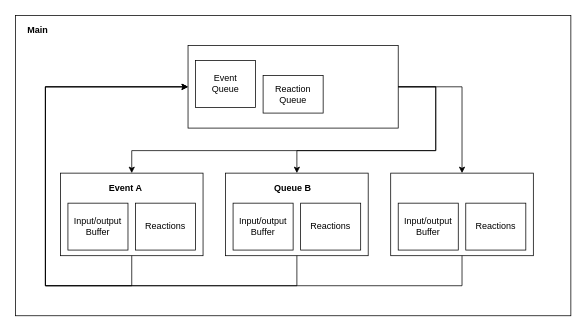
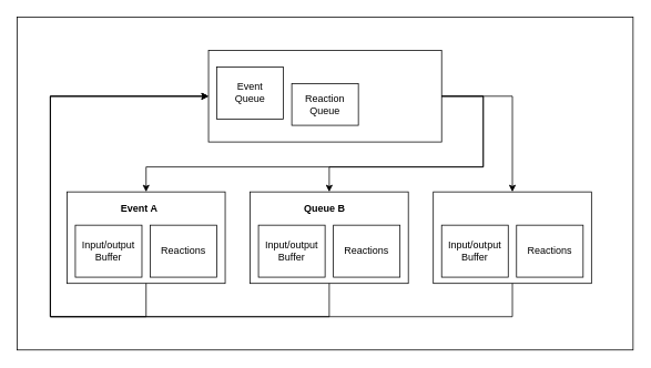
  <mxCell id="0" />
  <mxCell id="1" parent="0" />
  <mxCell id="2" value="" style="rounded=0;whiteSpace=wrap;html=1;fillColor=none;" vertex="1" parent="1"><mxGeometry x="20" y="20" width="740" height="400" as="geometry" /></mxCell>
  <mxCell id="3" value="" style="group" vertex="1" connectable="0" parent="1"><mxGeometry x="250" y="60" width="280" height="110" as="geometry" /></mxCell>
  <mxCell id="4" value="" style="group" vertex="1" connectable="0" parent="3"><mxGeometry width="280" height="110" as="geometry" /></mxCell>
  <mxCell id="5" value="" style="rounded=0;whiteSpace=wrap;html=1;fillColor=none;" vertex="1" parent="4"><mxGeometry width="280" height="110" as="geometry" /></mxCell>
  <mxCell id="6" value="Event&lt;br&gt;Queue" style="rounded=0;whiteSpace=wrap;html=1;fillColor=none;" vertex="1" parent="4"><mxGeometry x="10" y="20" width="80" height="62.5" as="geometry" /></mxCell>
  <mxCell id="7" value="Reaction&lt;br&gt;Queue" style="rounded=0;whiteSpace=wrap;html=1;fillColor=none;" vertex="1" parent="4"><mxGeometry x="100" y="40" width="80" height="50" as="geometry" /></mxCell>
  <mxCell id="8" value="" style="group" vertex="1" connectable="0" parent="1"><mxGeometry x="80" y="230" width="190" height="110" as="geometry" /></mxCell>
  <mxCell id="9" value="" style="group" vertex="1" connectable="0" parent="8"><mxGeometry width="190" height="110" as="geometry" /></mxCell>
  <mxCell id="10" value="" style="group" vertex="1" connectable="0" parent="9"><mxGeometry width="190" height="110" as="geometry" /></mxCell>
  <mxCell id="11" value="" style="rounded=0;whiteSpace=wrap;html=1;fillColor=none;" vertex="1" parent="10"><mxGeometry width="190" height="110" as="geometry" /></mxCell>
  <mxCell id="12" value="&lt;b&gt;Event A&lt;/b&gt;" style="text;html=1;strokeColor=none;fillColor=none;align=left;verticalAlign=middle;whiteSpace=wrap;rounded=0;" vertex="1" parent="10"><mxGeometry x="62.5" y="10" width="65" height="20" as="geometry" /></mxCell>
  <mxCell id="13" value="Input/output&lt;br&gt;Buffer" style="rounded=0;whiteSpace=wrap;html=1;fillColor=none;" vertex="1" parent="10"><mxGeometry x="10" y="40" width="80" height="62.5" as="geometry" /></mxCell>
  <mxCell id="14" value="Reactions" style="rounded=0;whiteSpace=wrap;html=1;fillColor=none;" vertex="1" parent="10"><mxGeometry x="100" y="40" width="80" height="62.5" as="geometry" /></mxCell>
  <mxCell id="15" value="" style="group" vertex="1" connectable="0" parent="1"><mxGeometry x="300" y="230" width="190" height="110" as="geometry" /></mxCell>
  <mxCell id="16" value="" style="group" vertex="1" connectable="0" parent="15"><mxGeometry width="190" height="110" as="geometry" /></mxCell>
  <mxCell id="17" value="" style="group" vertex="1" connectable="0" parent="16"><mxGeometry width="190" height="110" as="geometry" /></mxCell>
  <mxCell id="18" value="" style="rounded=0;whiteSpace=wrap;html=1;fillColor=none;" vertex="1" parent="17"><mxGeometry width="190" height="110" as="geometry" /></mxCell>
  <mxCell id="19" value="&lt;b&gt;Queue B&lt;/b&gt;" style="text;html=1;strokeColor=none;fillColor=none;align=left;verticalAlign=middle;whiteSpace=wrap;rounded=0;" vertex="1" parent="17"><mxGeometry x="62.5" y="10" width="65" height="20" as="geometry" /></mxCell>
  <mxCell id="20" value="Input/output&lt;br&gt;Buffer" style="rounded=0;whiteSpace=wrap;html=1;fillColor=none;" vertex="1" parent="17"><mxGeometry x="10" y="40" width="80" height="62.5" as="geometry" /></mxCell>
  <mxCell id="21" value="Reactions" style="rounded=0;whiteSpace=wrap;html=1;fillColor=none;" vertex="1" parent="17"><mxGeometry x="100" y="40" width="80" height="62.5" as="geometry" /></mxCell>
  <mxCell id="22" value="" style="group" vertex="1" connectable="0" parent="1"><mxGeometry x="520" y="230" width="190" height="110" as="geometry" /></mxCell>
  <mxCell id="23" value="" style="group" vertex="1" connectable="0" parent="22"><mxGeometry width="190" height="110" as="geometry" /></mxCell>
  <mxCell id="24" value="" style="group" vertex="1" connectable="0" parent="23"><mxGeometry width="190" height="110" as="geometry" /></mxCell>
  <mxCell id="25" value="" style="rounded=0;whiteSpace=wrap;html=1;fillColor=none;" vertex="1" parent="24"><mxGeometry width="190" height="110" as="geometry" /></mxCell>
  <mxCell id="26" value="Input/output&lt;br&gt;Buffer" style="rounded=0;whiteSpace=wrap;html=1;fillColor=none;" vertex="1" parent="24"><mxGeometry x="10" y="40" width="80" height="62.5" as="geometry" /></mxCell>
  <mxCell id="27" value="Reactions" style="rounded=0;whiteSpace=wrap;html=1;fillColor=none;" vertex="1" parent="24"><mxGeometry x="100" y="40" width="80" height="62.5" as="geometry" /></mxCell>
  <mxCell id="28" style="edgeStyle=orthogonalEdgeStyle;rounded=0;orthogonalLoop=1;jettySize=auto;html=1;exitX=0.5;exitY=1;exitDx=0;exitDy=0;entryX=0;entryY=0.5;entryDx=0;entryDy=0;" edge="1" parent="1" source="11" target="5"><mxGeometry relative="1" as="geometry"><Array as="points"><mxPoint x="175" y="380" /><mxPoint x="60" y="380" /><mxPoint x="60" y="115" /></Array></mxGeometry></mxCell>
  <mxCell id="29" style="edgeStyle=orthogonalEdgeStyle;rounded=0;orthogonalLoop=1;jettySize=auto;html=1;exitX=0.5;exitY=1;exitDx=0;exitDy=0;entryX=0;entryY=0.5;entryDx=0;entryDy=0;" edge="1" parent="1" source="18" target="5"><mxGeometry relative="1" as="geometry"><Array as="points"><mxPoint x="395" y="380" /><mxPoint x="60" y="380" /><mxPoint x="60" y="115" /></Array></mxGeometry></mxCell>
  <mxCell id="30" style="edgeStyle=orthogonalEdgeStyle;rounded=0;orthogonalLoop=1;jettySize=auto;html=1;exitX=0.5;exitY=1;exitDx=0;exitDy=0;entryX=0;entryY=0.5;entryDx=0;entryDy=0;" edge="1" parent="1" source="25" target="5"><mxGeometry relative="1" as="geometry"><Array as="points"><mxPoint x="615" y="380" /><mxPoint x="60" y="380" /><mxPoint x="60" y="115" /></Array></mxGeometry></mxCell>
  <mxCell id="31" style="edgeStyle=orthogonalEdgeStyle;rounded=0;orthogonalLoop=1;jettySize=auto;html=1;exitX=1;exitY=0.5;exitDx=0;exitDy=0;entryX=0.5;entryY=0;entryDx=0;entryDy=0;" edge="1" parent="1" source="5" target="11"><mxGeometry relative="1" as="geometry"><Array as="points"><mxPoint x="580" y="115" /><mxPoint x="580" y="200" /><mxPoint x="175" y="200" /></Array></mxGeometry></mxCell>
  <mxCell id="32" style="edgeStyle=orthogonalEdgeStyle;rounded=0;orthogonalLoop=1;jettySize=auto;html=1;exitX=1;exitY=0.5;exitDx=0;exitDy=0;entryX=0.5;entryY=0;entryDx=0;entryDy=0;" edge="1" parent="1" source="5" target="18"><mxGeometry relative="1" as="geometry"><Array as="points"><mxPoint x="580" y="115" /><mxPoint x="580" y="200" /><mxPoint x="395" y="200" /></Array></mxGeometry></mxCell>
  <mxCell id="33" style="edgeStyle=orthogonalEdgeStyle;rounded=0;orthogonalLoop=1;jettySize=auto;html=1;exitX=1;exitY=0.5;exitDx=0;exitDy=0;entryX=0.5;entryY=0;entryDx=0;entryDy=0;" edge="1" parent="1" source="5" target="25"><mxGeometry relative="1" as="geometry" /></mxCell>
- <mxCell id="34" value="&lt;b&gt;Main&lt;/b&gt;" style="text;html=1;strokeColor=none;fillColor=none;align=center;verticalAlign=middle;whiteSpace=wrap;rounded=0;" vertex="1" parent="1"><mxGeometry x="30" y="30" width="40" height="20" as="geometry" /></mxCell>
